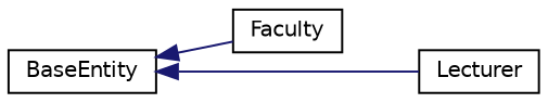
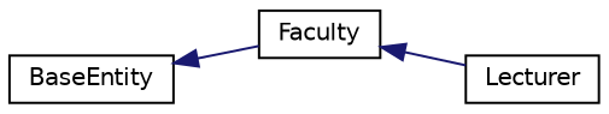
  digraph {
    rankdir=LR
    node [color=black fillcolor=white fontname=Helvetica fontsize=10 shape=record style=filled]
    edge [color=midnightblue dir=back fontname=Helvetica fontsize=10 labelfontname=Helvetica labelfontsize=10 style=solid]
    n1 [height=0.2 label=BaseEntity width=0.4]
    n2 [height=0.2 label=Faculty width=0.4]
    n3 [height=0.2 label=Lecturer width=0.4]
    n1 -> n2
-   n1 -> n3
+   n2 -> n3
  }
